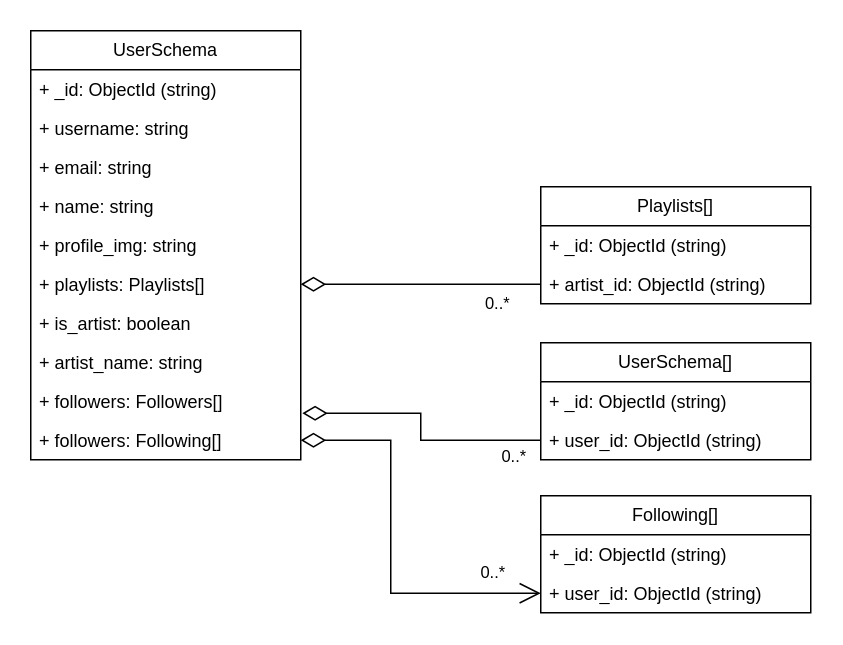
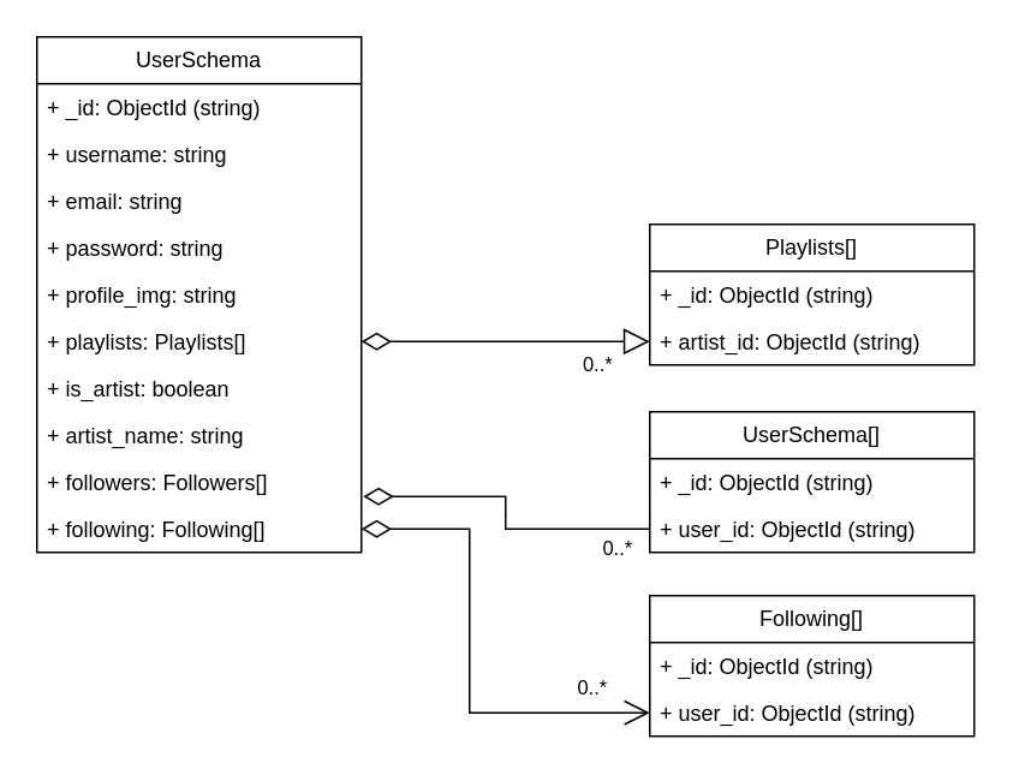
  <mxCell id="0" />
  <mxCell id="1" parent="0" />
  <mxCell id="2" value="UserSchema" style="swimlane;fontStyle=0;childLayout=stackLayout;horizontal=1;startSize=26;fillColor=none;horizontalStack=0;resizeParent=1;resizeParentMax=0;resizeLast=0;collapsible=1;marginBottom=0;whiteSpace=wrap;html=1;" vertex="1" parent="1"><mxGeometry x="20" y="20" width="180" height="286" as="geometry" /></mxCell>
  <mxCell id="3" value="+ _id: ObjectId (string)" style="text;strokeColor=none;fillColor=none;align=left;verticalAlign=top;spacingLeft=4;spacingRight=4;overflow=hidden;rotatable=0;points=[[0,0.5],[1,0.5]];portConstraint=eastwest;whiteSpace=wrap;html=1;fontStyle=0" vertex="1" parent="2"><mxGeometry y="26" width="180" height="26" as="geometry" /></mxCell>
  <mxCell id="4" value="+ username: string" style="text;strokeColor=none;fillColor=none;align=left;verticalAlign=top;spacingLeft=4;spacingRight=4;overflow=hidden;rotatable=0;points=[[0,0.5],[1,0.5]];portConstraint=eastwest;whiteSpace=wrap;html=1;" vertex="1" parent="2"><mxGeometry y="52" width="180" height="26" as="geometry" /></mxCell>
  <mxCell id="5" value="+ email: string" style="text;strokeColor=none;fillColor=none;align=left;verticalAlign=top;spacingLeft=4;spacingRight=4;overflow=hidden;rotatable=0;points=[[0,0.5],[1,0.5]];portConstraint=eastwest;whiteSpace=wrap;html=1;" vertex="1" parent="2"><mxGeometry y="78" width="180" height="26" as="geometry" /></mxCell>
- <mxCell id="6" value="+ name: string" style="text;strokeColor=none;fillColor=none;align=left;verticalAlign=top;spacingLeft=4;spacingRight=4;overflow=hidden;rotatable=0;points=[[0,0.5],[1,0.5]];portConstraint=eastwest;whiteSpace=wrap;html=1;" vertex="1" parent="2"><mxGeometry y="104" width="180" height="26" as="geometry" /></mxCell>
+ <mxCell id="6" value="+ password: string" style="text;strokeColor=none;fillColor=none;align=left;verticalAlign=top;spacingLeft=4;spacingRight=4;overflow=hidden;rotatable=0;points=[[0,0.5],[1,0.5]];portConstraint=eastwest;whiteSpace=wrap;html=1;" vertex="1" parent="2"><mxGeometry y="104" width="180" height="26" as="geometry" /></mxCell>
  <mxCell id="7" value="+ profile_img: string" style="text;strokeColor=none;fillColor=none;align=left;verticalAlign=top;spacingLeft=4;spacingRight=4;overflow=hidden;rotatable=0;points=[[0,0.5],[1,0.5]];portConstraint=eastwest;whiteSpace=wrap;html=1;" vertex="1" parent="2"><mxGeometry y="130" width="180" height="26" as="geometry" /></mxCell>
  <mxCell id="8" value="+ playlists: Playlists[]" style="text;strokeColor=none;fillColor=none;align=left;verticalAlign=top;spacingLeft=4;spacingRight=4;overflow=hidden;rotatable=0;points=[[0,0.5],[1,0.5]];portConstraint=eastwest;whiteSpace=wrap;html=1;" vertex="1" parent="2"><mxGeometry y="156" width="180" height="26" as="geometry" /></mxCell>
  <mxCell id="9" value="+ is_artist: boolean" style="text;strokeColor=none;fillColor=none;align=left;verticalAlign=top;spacingLeft=4;spacingRight=4;overflow=hidden;rotatable=0;points=[[0,0.5],[1,0.5]];portConstraint=eastwest;whiteSpace=wrap;html=1;" vertex="1" parent="2"><mxGeometry y="182" width="180" height="26" as="geometry" /></mxCell>
  <mxCell id="10" value="+ artist_name: string" style="text;strokeColor=none;fillColor=none;align=left;verticalAlign=top;spacingLeft=4;spacingRight=4;overflow=hidden;rotatable=0;points=[[0,0.5],[1,0.5]];portConstraint=eastwest;whiteSpace=wrap;html=1;" vertex="1" parent="2"><mxGeometry y="208" width="180" height="26" as="geometry" /></mxCell>
  <mxCell id="11" value="+ followers: Followers[]" style="text;strokeColor=none;fillColor=none;align=left;verticalAlign=top;spacingLeft=4;spacingRight=4;overflow=hidden;rotatable=0;points=[[0,0.5],[1,0.5]];portConstraint=eastwest;whiteSpace=wrap;html=1;" vertex="1" parent="2"><mxGeometry y="234" width="180" height="26" as="geometry" /></mxCell>
- <mxCell id="12" value="+ followers: Following[]" style="text;strokeColor=none;fillColor=none;align=left;verticalAlign=top;spacingLeft=4;spacingRight=4;overflow=hidden;rotatable=0;points=[[0,0.5],[1,0.5]];portConstraint=eastwest;whiteSpace=wrap;html=1;" vertex="1" parent="2"><mxGeometry y="260" width="180" height="26" as="geometry" /></mxCell>
- <mxCell id="13" value="" style="endArrow=none;html=1;endSize=12;startArrow=diamondThin;startSize=14;startFill=0;edgeStyle=orthogonalEdgeStyle;align=left;verticalAlign=bottom;rounded=0;endFill=0;entryX=0;entryY=0.5;entryDx=0;entryDy=0;" edge="1" parent="1" source="8" target="17"><mxGeometry x="0.5" y="160" relative="1" as="geometry"><mxPoint x="200" y="190" as="sourcePoint" /><mxPoint x="360" y="190" as="targetPoint" /><mxPoint as="offset" /></mxGeometry></mxCell>
+ <mxCell id="12" value="+ following: Following[]" style="text;strokeColor=none;fillColor=none;align=left;verticalAlign=top;spacingLeft=4;spacingRight=4;overflow=hidden;rotatable=0;points=[[0,0.5],[1,0.5]];portConstraint=eastwest;whiteSpace=wrap;html=1;" vertex="1" parent="2"><mxGeometry y="260" width="180" height="26" as="geometry" /></mxCell>
+ <mxCell id="13" value="" style="endArrow=block;html=1;endSize=12;startArrow=diamondThin;startSize=14;startFill=0;edgeStyle=orthogonalEdgeStyle;align=left;verticalAlign=bottom;rounded=0;endFill=0;entryX=0;entryY=0.5;entryDx=0;entryDy=0;" edge="1" parent="1" source="8" target="17"><mxGeometry x="0.5" y="160" relative="1" as="geometry"><mxPoint x="200" y="190" as="sourcePoint" /><mxPoint x="360" y="190" as="targetPoint" /><mxPoint as="offset" /></mxGeometry></mxCell>
  <mxCell id="14" value="0..*" style="edgeLabel;html=1;align=center;verticalAlign=middle;resizable=0;points=[];" vertex="1" connectable="0" parent="13"><mxGeometry x="0.912" y="2" relative="1" as="geometry"><mxPoint x="-23" y="14" as="offset" /></mxGeometry></mxCell>
  <mxCell id="15" value="Playlists[]" style="swimlane;fontStyle=0;childLayout=stackLayout;horizontal=1;startSize=26;fillColor=none;horizontalStack=0;resizeParent=1;resizeParentMax=0;resizeLast=0;collapsible=1;marginBottom=0;whiteSpace=wrap;html=1;" vertex="1" parent="1"><mxGeometry x="360" y="124" width="180" height="78" as="geometry" /></mxCell>
  <mxCell id="16" value="+ _id: ObjectId (string)" style="text;strokeColor=none;fillColor=none;align=left;verticalAlign=top;spacingLeft=4;spacingRight=4;overflow=hidden;rotatable=0;points=[[0,0.5],[1,0.5]];portConstraint=eastwest;whiteSpace=wrap;html=1;fontStyle=0" vertex="1" parent="15"><mxGeometry y="26" width="180" height="26" as="geometry" /></mxCell>
  <mxCell id="17" value="+ artist_id: ObjectId (string)" style="text;strokeColor=none;fillColor=none;align=left;verticalAlign=top;spacingLeft=4;spacingRight=4;overflow=hidden;rotatable=0;points=[[0,0.5],[1,0.5]];portConstraint=eastwest;whiteSpace=wrap;html=1;" vertex="1" parent="15"><mxGeometry y="52" width="180" height="26" as="geometry" /></mxCell>
  <mxCell id="18" value="UserSchema[]" style="swimlane;fontStyle=0;childLayout=stackLayout;horizontal=1;startSize=26;fillColor=none;horizontalStack=0;resizeParent=1;resizeParentMax=0;resizeLast=0;collapsible=1;marginBottom=0;whiteSpace=wrap;html=1;" vertex="1" parent="1"><mxGeometry x="360" y="228" width="180" height="78" as="geometry" /></mxCell>
  <mxCell id="19" value="+ _id: ObjectId (string)" style="text;strokeColor=none;fillColor=none;align=left;verticalAlign=top;spacingLeft=4;spacingRight=4;overflow=hidden;rotatable=0;points=[[0,0.5],[1,0.5]];portConstraint=eastwest;whiteSpace=wrap;html=1;fontStyle=0" vertex="1" parent="18"><mxGeometry y="26" width="180" height="26" as="geometry" /></mxCell>
  <mxCell id="20" value="+ user_id: ObjectId (string)" style="text;strokeColor=none;fillColor=none;align=left;verticalAlign=top;spacingLeft=4;spacingRight=4;overflow=hidden;rotatable=0;points=[[0,0.5],[1,0.5]];portConstraint=eastwest;whiteSpace=wrap;html=1;" vertex="1" parent="18"><mxGeometry y="52" width="180" height="26" as="geometry" /></mxCell>
  <mxCell id="21" value="" style="endArrow=none;html=1;endSize=12;startArrow=diamondThin;startSize=14;startFill=0;edgeStyle=orthogonalEdgeStyle;align=left;verticalAlign=bottom;rounded=0;endFill=0;entryX=0;entryY=0.5;entryDx=0;entryDy=0;exitX=1.006;exitY=0.808;exitDx=0;exitDy=0;exitPerimeter=0;" edge="1" parent="1" source="11" target="20"><mxGeometry x="1" y="-71" relative="1" as="geometry"><mxPoint x="190" y="270" as="sourcePoint" /><mxPoint x="350" y="270" as="targetPoint" /><mxPoint x="70" y="-61" as="offset" /></mxGeometry></mxCell>
  <mxCell id="22" value="0..*" style="edgeLabel;html=1;align=center;verticalAlign=middle;resizable=0;points=[];" vertex="1" connectable="0" parent="21"><mxGeometry x="0.787" y="1" relative="1" as="geometry"><mxPoint y="11" as="offset" /></mxGeometry></mxCell>
  <mxCell id="23" value="" style="endArrow=open;html=1;endSize=12;startArrow=diamondThin;startSize=14;startFill=0;edgeStyle=orthogonalEdgeStyle;align=left;verticalAlign=bottom;rounded=0;entryX=0;entryY=0.5;entryDx=0;entryDy=0;" edge="1" parent="1" source="12" target="27"><mxGeometry x="0.645" y="-60" relative="1" as="geometry"><mxPoint x="240" y="370" as="sourcePoint" /><mxPoint x="260" y="400" as="targetPoint" /><Array as="points"><mxPoint x="260" y="293" /><mxPoint x="260" y="395" /></Array><mxPoint as="offset" /></mxGeometry></mxCell>
  <mxCell id="24" value="0..*" style="edgeLabel;html=1;align=center;verticalAlign=middle;resizable=0;points=[];" vertex="1" connectable="0" parent="23"><mxGeometry x="0.916" y="2" relative="1" as="geometry"><mxPoint x="-22" y="-13" as="offset" /></mxGeometry></mxCell>
  <mxCell id="25" value="Following[]" style="swimlane;fontStyle=0;childLayout=stackLayout;horizontal=1;startSize=26;fillColor=none;horizontalStack=0;resizeParent=1;resizeParentMax=0;resizeLast=0;collapsible=1;marginBottom=0;whiteSpace=wrap;html=1;" vertex="1" parent="1"><mxGeometry x="360" y="330" width="180" height="78" as="geometry" /></mxCell>
  <mxCell id="26" value="+ _id: ObjectId (string)" style="text;strokeColor=none;fillColor=none;align=left;verticalAlign=top;spacingLeft=4;spacingRight=4;overflow=hidden;rotatable=0;points=[[0,0.5],[1,0.5]];portConstraint=eastwest;whiteSpace=wrap;html=1;fontStyle=0" vertex="1" parent="25"><mxGeometry y="26" width="180" height="26" as="geometry" /></mxCell>
  <mxCell id="27" value="+ user_id: ObjectId (string)" style="text;strokeColor=none;fillColor=none;align=left;verticalAlign=top;spacingLeft=4;spacingRight=4;overflow=hidden;rotatable=0;points=[[0,0.5],[1,0.5]];portConstraint=eastwest;whiteSpace=wrap;html=1;" vertex="1" parent="25"><mxGeometry y="52" width="180" height="26" as="geometry" /></mxCell>
